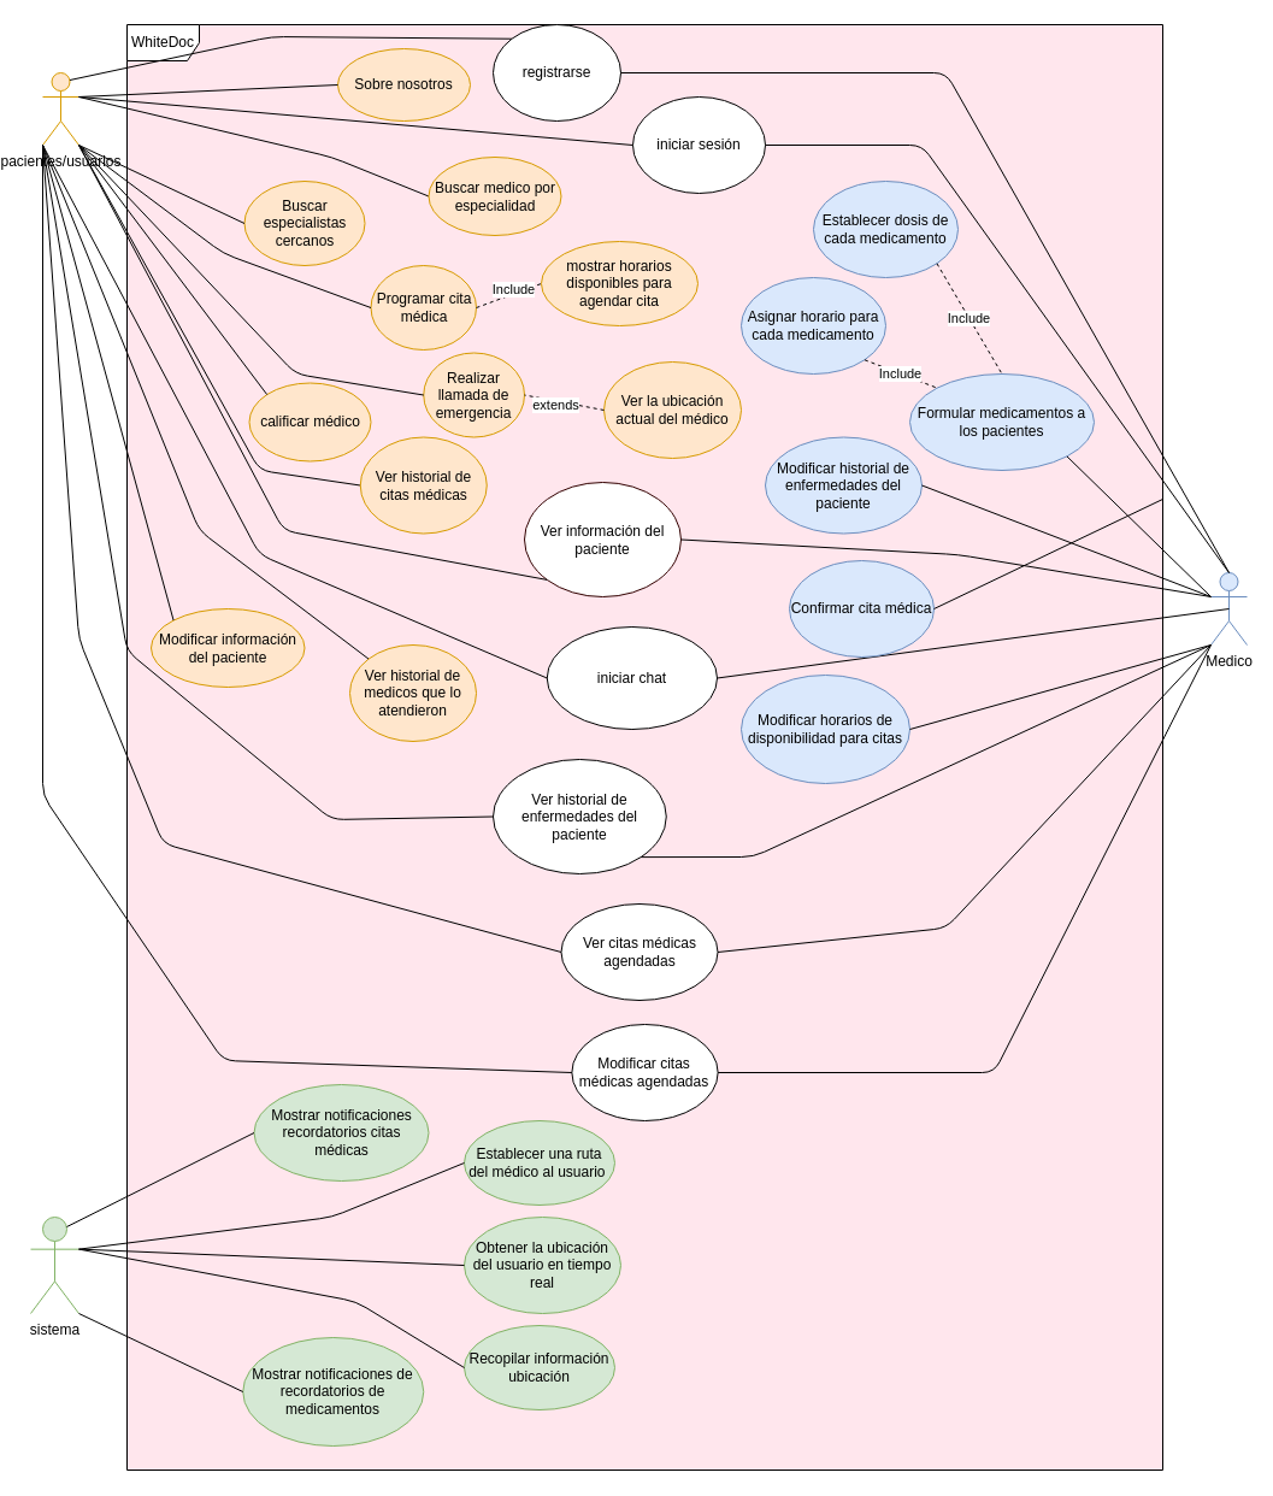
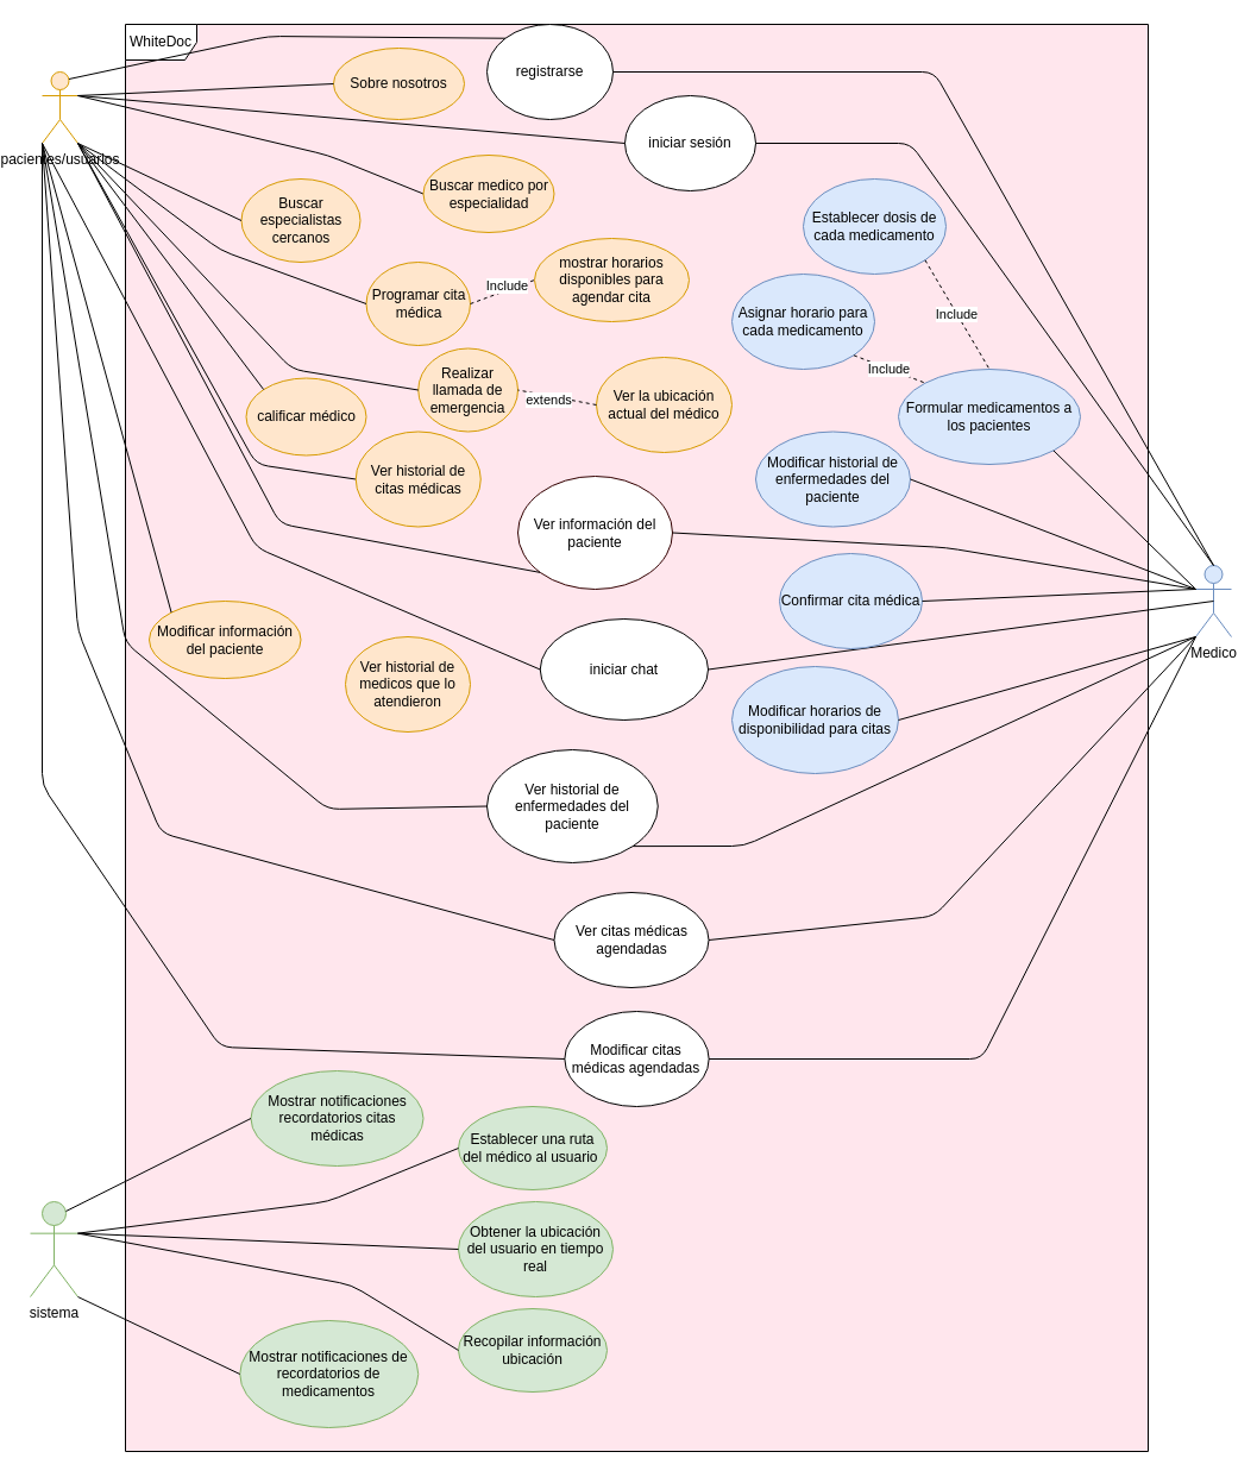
  <mxCell id="0" />
  <mxCell id="1" parent="0" />
  <mxCell id="2" value="pacientes/usuarios" style="shape=umlActor;verticalLabelPosition=bottom;labelBackgroundColor=#ffffff;verticalAlign=top;html=1;outlineConnect=0;fillColor=#ffe6cc;strokeColor=#d79b00;" parent="1" vertex="1"><mxGeometry x="30" y="60" width="30" height="60" as="geometry" /></mxCell>
  <mxCell id="3" value="Medico" style="shape=umlActor;verticalLabelPosition=bottom;labelBackgroundColor=#ffffff;verticalAlign=top;html=1;outlineConnect=0;fillColor=#dae8fc;strokeColor=#6c8ebf;" parent="1" vertex="1"><mxGeometry x="1000" y="475" width="30" height="60" as="geometry" /></mxCell>
  <mxCell id="4" value="sistema" style="shape=umlActor;verticalLabelPosition=bottom;labelBackgroundColor=#ffffff;verticalAlign=top;html=1;outlineConnect=0;fillColor=#d5e8d4;strokeColor=#82b366;" parent="1" vertex="1"><mxGeometry x="20" y="1010" width="40" height="80" as="geometry" /></mxCell>
  <mxCell id="5" value="WhiteDoc" style="shape=umlFrame;whiteSpace=wrap;html=1;shadow=0;swimlaneFillColor=#FFE6ED;" parent="1" vertex="1"><mxGeometry x="100" width="860" height="1200" as="geometry" y="20" /></mxCell>
  <mxCell id="6" value="iniciar sesión" style="ellipse;whiteSpace=wrap;html=1;" parent="1" vertex="1"><mxGeometry x="520" y="80" width="110" height="80" as="geometry" /></mxCell>
  <mxCell id="7" value="iniciar chat" style="ellipse;whiteSpace=wrap;html=1;" parent="1" vertex="1"><mxGeometry x="448.75" y="520" width="141.25" height="85" as="geometry" /></mxCell>
  <mxCell id="8" value="Mostrar notificaciones de recordatorios de medicamentos" style="ellipse;whiteSpace=wrap;html=1;fillColor=#d5e8d4;strokeColor=#82b366;" parent="1" vertex="1"><mxGeometry x="196.25" y="1110" width="150" height="90" as="geometry" /></mxCell>
  <mxCell id="9" value="mostrar horarios disponibles para agendar cita" style="ellipse;whiteSpace=wrap;html=1;fillColor=#ffe6cc;strokeColor=#d79b00;" parent="1" vertex="1"><mxGeometry x="444" y="200" width="130" height="70" as="geometry" /></mxCell>
  <mxCell id="10" value="Recopilar información ubicación" style="ellipse;whiteSpace=wrap;html=1;fillColor=#d5e8d4;strokeColor=#82b366;" parent="1" vertex="1"><mxGeometry x="380" y="1100" width="125" height="70" as="geometry" /></mxCell>
  <mxCell id="11" value="Programar cita médica" style="ellipse;whiteSpace=wrap;html=1;fillColor=#ffe6cc;strokeColor=#d79b00;" parent="1" vertex="1"><mxGeometry x="302.5" y="220" width="87.5" height="70" as="geometry" /></mxCell>
  <mxCell id="12" value="Sobre nosotros" style="ellipse;whiteSpace=wrap;html=1;fillColor=#ffe6cc;strokeColor=#d79b00;" parent="1" vertex="1"><mxGeometry x="275" y="40" width="110" height="60" as="geometry" /></mxCell>
  <mxCell id="13" value="Ver historial de enfermedades del paciente" style="ellipse;whiteSpace=wrap;html=1;" parent="1" vertex="1"><mxGeometry x="404" y="630" width="143.75" height="95" as="geometry" /></mxCell>
  <mxCell id="14" value="Formular medicamentos a los pacientes" style="ellipse;whiteSpace=wrap;html=1;fillColor=#dae8fc;strokeColor=#6c8ebf;" parent="1" vertex="1"><mxGeometry x="750" y="310" width="153" height="80" as="geometry" /></mxCell>
  <mxCell id="15" value="Establecer dosis de cada medicamento" style="ellipse;whiteSpace=wrap;html=1;fillColor=#dae8fc;strokeColor=#6c8ebf;" parent="1" vertex="1"><mxGeometry x="670" y="150" width="120" height="80" as="geometry" /></mxCell>
  <mxCell id="16" value="Modificar citas médicas agendadas" style="ellipse;whiteSpace=wrap;html=1;" parent="1" vertex="1"><mxGeometry x="469.38" y="850" width="121.25" height="80" as="geometry" /></mxCell>
  <mxCell id="17" value="Asignar horario para cada medicamento" style="ellipse;whiteSpace=wrap;html=1;fillColor=#dae8fc;strokeColor=#6c8ebf;" parent="1" vertex="1"><mxGeometry x="610" y="230" width="120" height="80" as="geometry" /></mxCell>
  <mxCell id="18" value="" style="endArrow=none;html=1;entryX=0;entryY=0;entryDx=0;entryDy=0;exitX=0.75;exitY=0.1;exitDx=0;exitDy=0;exitPerimeter=0;" parent="1" target="35" edge="1" source="2"><mxGeometry width="50" height="50" relative="1" as="geometry"><mxPoint x="70" y="87" as="sourcePoint" /><mxPoint x="160" y="55" as="targetPoint" /><Array as="points"><mxPoint x="220" y="30" /></Array></mxGeometry></mxCell>
  <mxCell id="19" value="" style="endArrow=none;html=1;entryX=0;entryY=0.5;entryDx=0;entryDy=0;exitX=1;exitY=0.333;exitDx=0;exitDy=0;exitPerimeter=0;" parent="1" target="6" edge="1" source="2"><mxGeometry width="50" height="50" relative="1" as="geometry"><mxPoint x="70" y="110" as="sourcePoint" /><mxPoint x="160" y="170" as="targetPoint" /><Array as="points" /></mxGeometry></mxCell>
  <mxCell id="20" value="" style="endArrow=none;html=1;exitX=0;exitY=0.5;exitDx=0;exitDy=0;entryX=1;entryY=0.333;entryDx=0;entryDy=0;entryPerimeter=0;" parent="1" source="24" edge="1" target="2"><mxGeometry width="50" height="50" relative="1" as="geometry"><mxPoint x="80" y="320" as="sourcePoint" /><mxPoint x="70" y="120" as="targetPoint" /><Array as="points"><mxPoint x="270" y="130" /></Array></mxGeometry></mxCell>
  <mxCell id="21" value="" style="endArrow=none;html=1;exitX=1;exitY=1;exitDx=0;exitDy=0;entryX=0;entryY=1;entryDx=0;entryDy=0;entryPerimeter=0;" parent="1" source="13" edge="1" target="3"><mxGeometry width="50" height="50" relative="1" as="geometry"><mxPoint x="630" y="620" as="sourcePoint" /><mxPoint x="750" y="550" as="targetPoint" /><Array as="points"><mxPoint x="620" y="711" /></Array></mxGeometry></mxCell>
  <mxCell id="22" value="" style="endArrow=none;html=1;exitX=0;exitY=0.5;exitDx=0;exitDy=0;entryX=0;entryY=1;entryDx=0;entryDy=0;entryPerimeter=0;" parent="1" source="13" edge="1" target="2"><mxGeometry width="50" height="50" relative="1" as="geometry"><mxPoint x="130" y="650" as="sourcePoint" /><mxPoint x="40" y="340" as="targetPoint" /><Array as="points"><mxPoint x="270" y="680" /><mxPoint x="100" y="540" /></Array></mxGeometry></mxCell>
  <mxCell id="23" value="Modificar información del paciente" style="ellipse;whiteSpace=wrap;html=1;fillColor=#ffe6cc;strokeColor=#d79b00;" parent="1" vertex="1"><mxGeometry x="120" y="505" width="127.5" height="65" as="geometry" /></mxCell>
  <mxCell id="24" value="Buscar medico por especialidad" style="ellipse;whiteSpace=wrap;html=1;fillColor=#ffe6cc;strokeColor=#d79b00;" parent="1" vertex="1"><mxGeometry x="350.5" y="130" width="110" height="65" as="geometry" /></mxCell>
  <mxCell id="25" value="Ver citas médicas agendadas" style="ellipse;whiteSpace=wrap;html=1;" parent="1" vertex="1"><mxGeometry x="460.5" y="750" width="130" height="80" as="geometry" /></mxCell>
  <mxCell id="26" value="Ver historial de medicos que lo atendieron" style="ellipse;whiteSpace=wrap;html=1;fillColor=#ffe6cc;strokeColor=#d79b00;" parent="1" vertex="1"><mxGeometry x="285" y="535" width="105" height="80" as="geometry" /></mxCell>
  <mxCell id="27" value="" style="endArrow=none;html=1;entryX=0;entryY=0.5;entryDx=0;entryDy=0;exitX=0;exitY=1;exitDx=0;exitDy=0;exitPerimeter=0;" parent="1" target="25" edge="1" source="2"><mxGeometry width="50" height="50" relative="1" as="geometry"><mxPoint x="30" y="340" as="sourcePoint" /><mxPoint x="110" y="580" as="targetPoint" /><Array as="points"><mxPoint x="60" y="530" /><mxPoint x="130" y="700" /></Array></mxGeometry></mxCell>
  <mxCell id="28" value="Include" style="endArrow=none;dashed=1;html=1;exitX=1;exitY=0.5;exitDx=0;exitDy=0;entryX=0;entryY=0.5;entryDx=0;entryDy=0;" parent="1" source="11" target="9" edge="1"><mxGeometry x="0.178" y="3" width="50" height="50" relative="1" as="geometry"><mxPoint x="360" y="400" as="sourcePoint" /><mxPoint x="405" y="411.25" as="targetPoint" /><mxPoint as="offset" /></mxGeometry></mxCell>
  <mxCell id="29" value="" style="endArrow=none;html=1;exitX=1;exitY=0.5;exitDx=0;exitDy=0;entryX=0.5;entryY=0;entryDx=0;entryDy=0;entryPerimeter=0;" parent="1" source="6" edge="1" target="3"><mxGeometry width="50" height="50" relative="1" as="geometry"><mxPoint x="530" y="30" as="sourcePoint" /><mxPoint x="1070" y="430" as="targetPoint" /><Array as="points"><mxPoint x="760" y="120" /></Array></mxGeometry></mxCell>
  <mxCell id="30" value="" style="endArrow=none;html=1;exitX=1;exitY=0.5;exitDx=0;exitDy=0;entryX=0;entryY=1;entryDx=0;entryDy=0;entryPerimeter=0;" parent="1" source="25" edge="1" target="3"><mxGeometry width="50" height="50" relative="1" as="geometry"><mxPoint x="560" y="845" as="sourcePoint" /><mxPoint x="750" y="570" as="targetPoint" /><Array as="points"><mxPoint x="780" y="770" /></Array></mxGeometry></mxCell>
  <mxCell id="31" value="" style="endArrow=none;html=1;exitX=1;exitY=0.5;exitDx=0;exitDy=0;" parent="1" source="7" edge="1"><mxGeometry width="50" height="50" relative="1" as="geometry"><mxPoint x="605" y="530" as="sourcePoint" /><mxPoint x="1015" y="505" as="targetPoint" /><Array as="points" /></mxGeometry></mxCell>
  <mxCell id="32" value="Ver información del paciente" style="ellipse;whiteSpace=wrap;html=1;fillColor=#FFFFFF;strokeColor=#330000;" parent="1" vertex="1"><mxGeometry x="430" y="400" width="130" height="95" as="geometry" /></mxCell>
  <mxCell id="33" value="" style="endArrow=none;html=1;exitX=1;exitY=1;exitDx=0;exitDy=0;entryX=0;entryY=0.333;entryDx=0;entryDy=0;entryPerimeter=0;" parent="1" source="14" edge="1" target="3"><mxGeometry width="50" height="50" relative="1" as="geometry"><mxPoint x="570" y="717" as="sourcePoint" /><mxPoint x="750" y="530" as="targetPoint" /></mxGeometry></mxCell>
  <mxCell id="34" value="" style="endArrow=none;html=1;entryX=0;entryY=0.5;entryDx=0;entryDy=0;exitX=1;exitY=0.333;exitDx=0;exitDy=0;exitPerimeter=0;" parent="1" target="10" edge="1" source="4"><mxGeometry width="50" height="50" relative="1" as="geometry"><mxPoint x="70" y="910" as="sourcePoint" /><mxPoint x="110.004" y="990.004" as="targetPoint" /><Array as="points"><mxPoint x="290" y="1080" /></Array></mxGeometry></mxCell>
  <mxCell id="35" value="registrarse" style="ellipse;whiteSpace=wrap;html=1;" parent="1" vertex="1"><mxGeometry x="404" width="106" height="80" as="geometry" y="20" /></mxCell>
  <mxCell id="36" value="Buscar especialistas cercanos" style="ellipse;whiteSpace=wrap;html=1;fillColor=#ffe6cc;strokeColor=#d79b00;" parent="1" vertex="1"><mxGeometry x="197.5" y="150" width="100" height="70" as="geometry" /></mxCell>
  <mxCell id="37" value="" style="endArrow=none;html=1;entryX=0;entryY=0.5;entryDx=0;entryDy=0;exitX=1;exitY=1;exitDx=0;exitDy=0;exitPerimeter=0;" parent="1" target="8" edge="1" source="4"><mxGeometry width="50" height="50" relative="1" as="geometry"><mxPoint x="70" y="932" as="sourcePoint" /><mxPoint x="244" y="1190" as="targetPoint" /><Array as="points" /></mxGeometry></mxCell>
  <mxCell id="38" value="" style="endArrow=none;html=1;exitX=1;exitY=0.5;exitDx=0;exitDy=0;entryX=0;entryY=0.333;entryDx=0;entryDy=0;entryPerimeter=0;" parent="1" source="32" edge="1" target="3"><mxGeometry width="50" height="50" relative="1" as="geometry"><mxPoint x="661" y="545" as="sourcePoint" /><mxPoint x="750" y="540" as="targetPoint" /><Array as="points"><mxPoint x="790" y="460" /></Array></mxGeometry></mxCell>
  <mxCell id="39" value="" style="endArrow=none;html=1;exitX=1;exitY=0.5;exitDx=0;exitDy=0;entryX=0.5;entryY=0;entryDx=0;entryDy=0;entryPerimeter=0;" parent="1" source="35" edge="1" target="3"><mxGeometry width="50" height="50" relative="1" as="geometry"><mxPoint x="483" y="87.273" as="sourcePoint" /><mxPoint x="1080" y="430" as="targetPoint" /><Array as="points"><mxPoint x="780" y="60" /></Array></mxGeometry></mxCell>
  <mxCell id="40" value="calificar médico" style="ellipse;whiteSpace=wrap;html=1;fillColor=#ffe6cc;strokeColor=#d79b00;" parent="1" vertex="1"><mxGeometry x="201.5" y="317.5" width="101" height="65" as="geometry" /></mxCell>
  <mxCell id="41" value="Include" style="endArrow=none;dashed=1;html=1;exitX=1;exitY=1;exitDx=0;exitDy=0;entryX=0;entryY=0;entryDx=0;entryDy=0;" parent="1" source="17" target="14" edge="1"><mxGeometry width="50" height="50" relative="1" as="geometry"><mxPoint x="379" y="485" as="sourcePoint" /><mxPoint x="440" y="480" as="targetPoint" /></mxGeometry></mxCell>
  <mxCell id="42" value="Modificar horarios de disponibilidad para citas" style="ellipse;whiteSpace=wrap;html=1;fillColor=#dae8fc;strokeColor=#6c8ebf;" parent="1" vertex="1"><mxGeometry x="610" y="560" width="140" height="90" as="geometry" /></mxCell>
  <mxCell id="43" value="" style="endArrow=none;html=1;exitX=1;exitY=0.5;exitDx=0;exitDy=0;entryX=0;entryY=1;entryDx=0;entryDy=0;entryPerimeter=0;" parent="1" source="42" edge="1" target="3"><mxGeometry width="50" height="50" relative="1" as="geometry"><mxPoint x="620" y="590" as="sourcePoint" /><mxPoint x="750" y="550" as="targetPoint" /></mxGeometry></mxCell>
  <mxCell id="44" value="" style="endArrow=none;html=1;exitX=0;exitY=0.5;exitDx=0;exitDy=0;entryX=1;entryY=1;entryDx=0;entryDy=0;entryPerimeter=0;" edge="1" parent="1" source="36" target="2"><mxGeometry width="50" height="50" relative="1" as="geometry"><mxPoint x="180" y="222.5" as="sourcePoint" /><mxPoint x="50" y="160" as="targetPoint" /><Array as="points" /></mxGeometry></mxCell>
  <mxCell id="45" value="" style="endArrow=none;html=1;exitX=0;exitY=0;exitDx=0;exitDy=0;" edge="1" parent="1" source="40"><mxGeometry width="50" height="50" relative="1" as="geometry"><mxPoint x="175" y="300" as="sourcePoint" /><mxPoint x="60" y="120" as="targetPoint" /><Array as="points" /></mxGeometry></mxCell>
  <mxCell id="46" value="" style="endArrow=none;html=1;exitX=0;exitY=0.5;exitDx=0;exitDy=0;" edge="1" parent="1" source="11"><mxGeometry width="50" height="50" relative="1" as="geometry"><mxPoint x="222.5" y="280" as="sourcePoint" /><mxPoint x="60" y="120" as="targetPoint" /><Array as="points"><mxPoint x="180" y="210" /></Array></mxGeometry></mxCell>
  <mxCell id="47" value="" style="endArrow=none;html=1;exitX=0;exitY=0.5;exitDx=0;exitDy=0;" edge="1" parent="1" source="54"><mxGeometry width="50" height="50" relative="1" as="geometry"><mxPoint x="240" y="450" as="sourcePoint" /><mxPoint x="60" y="120" as="targetPoint" /><Array as="points"><mxPoint x="210" y="390" /></Array></mxGeometry></mxCell>
  <mxCell id="48" value="Mostrar notificaciones recordatorios citas médicas" style="ellipse;whiteSpace=wrap;html=1;fillColor=#d5e8d4;strokeColor=#82b366;" vertex="1" parent="1"><mxGeometry x="205.5" y="900" width="145" height="80" as="geometry" /></mxCell>
  <mxCell id="49" value="" style="endArrow=none;html=1;entryX=0;entryY=0.5;entryDx=0;entryDy=0;exitX=0.75;exitY=0.1;exitDx=0;exitDy=0;exitPerimeter=0;" edge="1" parent="1" source="4" target="48"><mxGeometry width="50" height="50" relative="1" as="geometry"><mxPoint x="35" y="970" as="sourcePoint" /><mxPoint x="170" y="960" as="targetPoint" /></mxGeometry></mxCell>
  <mxCell id="50" value="Realizar llamada de emergencia" style="ellipse;whiteSpace=wrap;html=1;fillColor=#ffe6cc;strokeColor=#d79b00;" vertex="1" parent="1"><mxGeometry x="346.25" y="292.5" width="83.75" height="70" as="geometry" /></mxCell>
  <mxCell id="51" value="" style="endArrow=none;html=1;exitX=0;exitY=0;exitDx=0;exitDy=0;entryX=0;entryY=1;entryDx=0;entryDy=0;entryPerimeter=0;" edge="1" parent="1" source="23" target="2"><mxGeometry width="50" height="50" relative="1" as="geometry"><mxPoint x="256.103" y="487.204" as="sourcePoint" /><mxPoint x="60" y="170" as="targetPoint" /><Array as="points" /></mxGeometry></mxCell>
  <mxCell id="52" value="Modificar historial de enfermedades del paciente" style="ellipse;whiteSpace=wrap;html=1;fillColor=#dae8fc;strokeColor=#6c8ebf;" vertex="1" parent="1"><mxGeometry x="630" y="362.5" width="130" height="80" as="geometry" /></mxCell>
  <mxCell id="53" value="" style="endArrow=none;html=1;entryX=0;entryY=0.333;entryDx=0;entryDy=0;entryPerimeter=0;exitX=1;exitY=0.5;exitDx=0;exitDy=0;" edge="1" parent="1" source="52" target="3"><mxGeometry width="50" height="50" relative="1" as="geometry"><mxPoint x="470" y="450" as="sourcePoint" /><mxPoint x="520" y="400" as="targetPoint" /></mxGeometry></mxCell>
  <mxCell id="54" value="Ver historial de citas médicas" style="ellipse;whiteSpace=wrap;html=1;fillColor=#ffe6cc;strokeColor=#d79b00;" vertex="1" parent="1"><mxGeometry x="293.75" y="362.5" width="105" height="80" as="geometry" /></mxCell>
  <mxCell id="55" value="" style="endArrow=none;html=1;entryX=0;entryY=0.5;entryDx=0;entryDy=0;exitX=1;exitY=1;exitDx=0;exitDy=0;exitPerimeter=0;" edge="1" parent="1" source="2" target="50"><mxGeometry width="50" height="50" relative="1" as="geometry"><mxPoint x="60" y="120" as="sourcePoint" /><mxPoint x="346.25" y="385" as="targetPoint" /><Array as="points"><mxPoint x="240" y="310" /></Array></mxGeometry></mxCell>
- <mxCell id="56" value="" style="endArrow=none;html=1;entryX=0;entryY=0;entryDx=0;entryDy=0;exitX=0;exitY=1;exitDx=0;exitDy=0;exitPerimeter=0;" edge="1" parent="1" source="2" target="26"><mxGeometry width="50" height="50" relative="1" as="geometry"><mxPoint x="245" y="520" as="sourcePoint" /><mxPoint x="295" y="470" as="targetPoint" /><Array as="points"><mxPoint x="160" y="440" /></Array></mxGeometry></mxCell>
  <mxCell id="57" value="" style="endArrow=none;html=1;entryX=1;entryY=0.333;entryDx=0;entryDy=0;entryPerimeter=0;exitX=0;exitY=0.5;exitDx=0;exitDy=0;" edge="1" parent="1" source="12" target="2"><mxGeometry width="50" height="50" relative="1" as="geometry"><mxPoint x="470" y="170" as="sourcePoint" /><mxPoint x="520" y="120" as="targetPoint" /></mxGeometry></mxCell>
  <mxCell id="58" value="Ver la ubicación actual del médico" style="ellipse;whiteSpace=wrap;html=1;fillColor=#ffe6cc;strokeColor=#d79b00;" vertex="1" parent="1"><mxGeometry x="496" y="300" width="114" height="80" as="geometry" /></mxCell>
  <mxCell id="59" value="extends" style="endArrow=none;dashed=1;html=1;exitX=0;exitY=0.5;exitDx=0;exitDy=0;entryX=1;entryY=0.5;entryDx=0;entryDy=0;" edge="1" parent="1" source="58" target="50"><mxGeometry x="0.178" y="3" width="50" height="50" relative="1" as="geometry"><mxPoint x="395" y="325" as="sourcePoint" /><mxPoint x="458.819" y="304.63" as="targetPoint" /><mxPoint as="offset" /></mxGeometry></mxCell>
  <mxCell id="60" value="" style="endArrow=none;html=1;entryX=1;entryY=1;entryDx=0;entryDy=0;entryPerimeter=0;exitX=0;exitY=1;exitDx=0;exitDy=0;" edge="1" parent="1" source="32" target="2"><mxGeometry width="50" height="50" relative="1" as="geometry"><mxPoint x="480" y="460" as="sourcePoint" /><mxPoint x="520" y="420" as="targetPoint" /><Array as="points"><mxPoint x="230" y="440" /></Array></mxGeometry></mxCell>
  <mxCell id="61" value="" style="endArrow=none;html=1;exitX=0;exitY=0.5;exitDx=0;exitDy=0;entryX=0;entryY=1;entryDx=0;entryDy=0;entryPerimeter=0;" edge="1" parent="1" source="7" target="2"><mxGeometry width="50" height="50" relative="1" as="geometry"><mxPoint x="470" y="450" as="sourcePoint" /><mxPoint x="520" y="400" as="targetPoint" /><Array as="points"><mxPoint x="210" y="460" /></Array></mxGeometry></mxCell>
  <mxCell id="62" value="Confirmar cita médica" style="ellipse;whiteSpace=wrap;html=1;fillColor=#dae8fc;strokeColor=#6c8ebf;" vertex="1" parent="1"><mxGeometry x="650" y="465" width="120" height="80" as="geometry" /></mxCell>
- <mxCell id="63" value="" style="endArrow=none;html=1;exitX=1;exitY=0.5;exitDx=0;exitDy=0;" edge="1" parent="1" source="62" target="5"><mxGeometry width="50" height="50" relative="1" as="geometry"><mxPoint x="640" y="500" as="sourcePoint" /><mxPoint x="690" y="450" as="targetPoint" /></mxGeometry></mxCell>
+ <mxCell id="63" value="" style="endArrow=none;html=1;entryX=0;entryY=0.333;entryDx=0;entryDy=0;entryPerimeter=0;exitX=1;exitY=0.5;exitDx=0;exitDy=0;" edge="1" parent="1" source="62" target="3"><mxGeometry width="50" height="50" relative="1" as="geometry"><mxPoint x="640" y="500" as="sourcePoint" /><mxPoint x="690" y="450" as="targetPoint" /></mxGeometry></mxCell>
  <mxCell id="64" value="Include" style="endArrow=none;dashed=1;html=1;exitX=1;exitY=1;exitDx=0;exitDy=0;entryX=0.5;entryY=0;entryDx=0;entryDy=0;" edge="1" parent="1" source="15" target="14"><mxGeometry width="50" height="50" relative="1" as="geometry"><mxPoint x="740" y="280" as="sourcePoint" /><mxPoint x="782.686" y="331.57" as="targetPoint" /></mxGeometry></mxCell>
  <mxCell id="65" value="" style="endArrow=none;html=1;entryX=0;entryY=0.5;entryDx=0;entryDy=0;exitX=0;exitY=1;exitDx=0;exitDy=0;exitPerimeter=0;" edge="1" parent="1" source="2" target="16"><mxGeometry width="50" height="50" relative="1" as="geometry"><mxPoint x="400" y="770" as="sourcePoint" /><mxPoint x="470" y="700" as="targetPoint" /><Array as="points"><mxPoint x="30" y="660" /><mxPoint x="180" y="880" /></Array></mxGeometry></mxCell>
  <mxCell id="66" value="" style="endArrow=none;html=1;exitX=1;exitY=0.5;exitDx=0;exitDy=0;entryX=0;entryY=1;entryDx=0;entryDy=0;entryPerimeter=0;" edge="1" parent="1" source="16" target="3"><mxGeometry width="50" height="50" relative="1" as="geometry"><mxPoint x="620.5" y="870" as="sourcePoint" /><mxPoint x="1030" y="615" as="targetPoint" /><Array as="points"><mxPoint x="820" y="890" /></Array></mxGeometry></mxCell>
  <mxCell id="67" value="Establecer una ruta del médico al usuario&amp;nbsp;" style="ellipse;whiteSpace=wrap;html=1;fillColor=#d5e8d4;strokeColor=#82b366;" vertex="1" parent="1"><mxGeometry x="380" y="930" width="125" height="70" as="geometry" /></mxCell>
  <mxCell id="68" value="" style="endArrow=none;html=1;exitX=1;exitY=0.333;exitDx=0;exitDy=0;exitPerimeter=0;entryX=0;entryY=0.5;entryDx=0;entryDy=0;" edge="1" parent="1" source="4" target="67"><mxGeometry width="50" height="50" relative="1" as="geometry"><mxPoint x="460" y="1000" as="sourcePoint" /><mxPoint x="510" y="950" as="targetPoint" /><Array as="points"><mxPoint x="270" y="1010" /></Array></mxGeometry></mxCell>
  <mxCell id="69" value="Obtener la ubicación del usuario en tiempo real" style="ellipse;whiteSpace=wrap;html=1;fillColor=#d5e8d4;strokeColor=#82b366;" vertex="1" parent="1"><mxGeometry x="380" y="1010" width="130" height="80" as="geometry" /></mxCell>
  <mxCell id="70" value="" style="endArrow=none;html=1;exitX=1;exitY=0.333;exitDx=0;exitDy=0;exitPerimeter=0;entryX=0;entryY=0.5;entryDx=0;entryDy=0;" edge="1" parent="1" source="4" target="69"><mxGeometry width="50" height="50" relative="1" as="geometry"><mxPoint x="460" y="1000" as="sourcePoint" /><mxPoint x="510" y="950" as="targetPoint" /></mxGeometry></mxCell>
